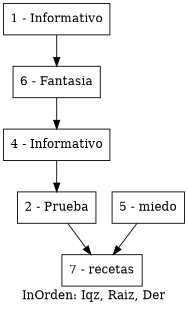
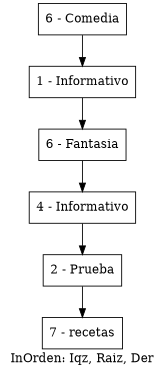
  digraph {
    label="InOrden: Iqz, Raiz, Der"
    rankdir=TB
    node [shape=box]
+   n1 [label="6 - Comedia"]
    n2 [label="1 - Informativo"]
    n3 [label="6 - Fantasia"]
    n4 [label="4 - Informativo"]
    n5 [label="2 - Prueba"]
    n6 [label="7 - recetas"]
-   n7 [label="5 - miedo"]
+   n1 -> n2
    n2 -> n3
    n3 -> n4
    n4 -> n5
    n5 -> n6
-   n7 -> n6
  }
